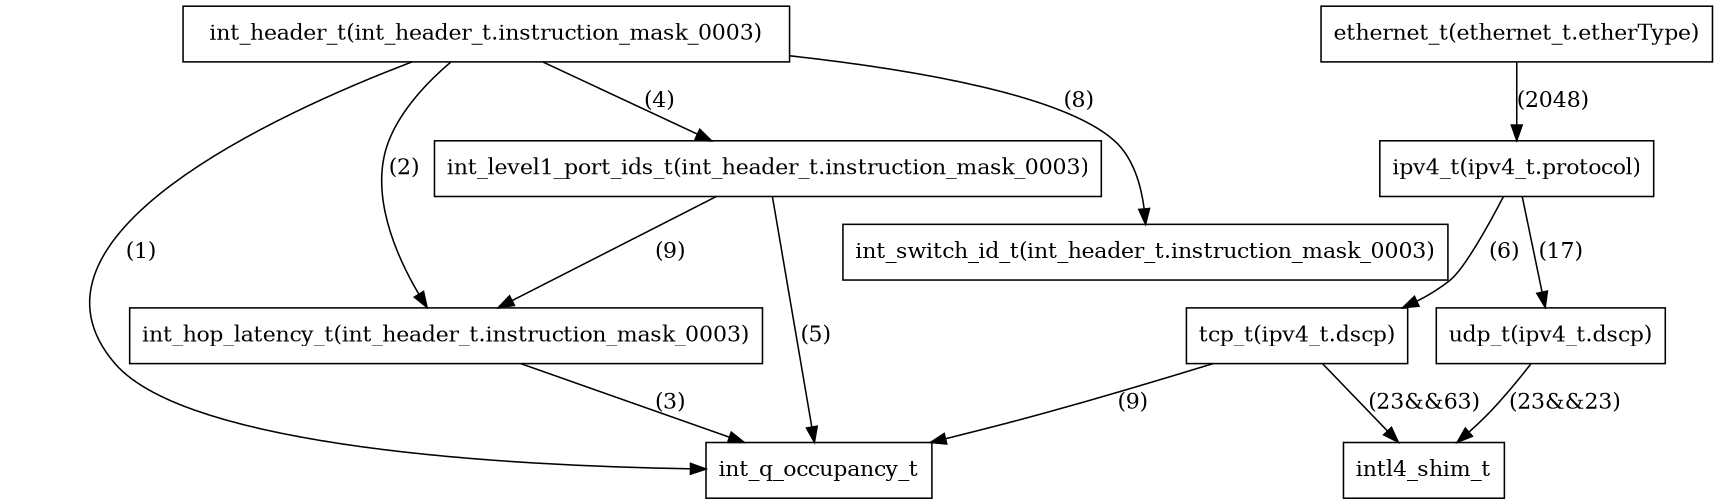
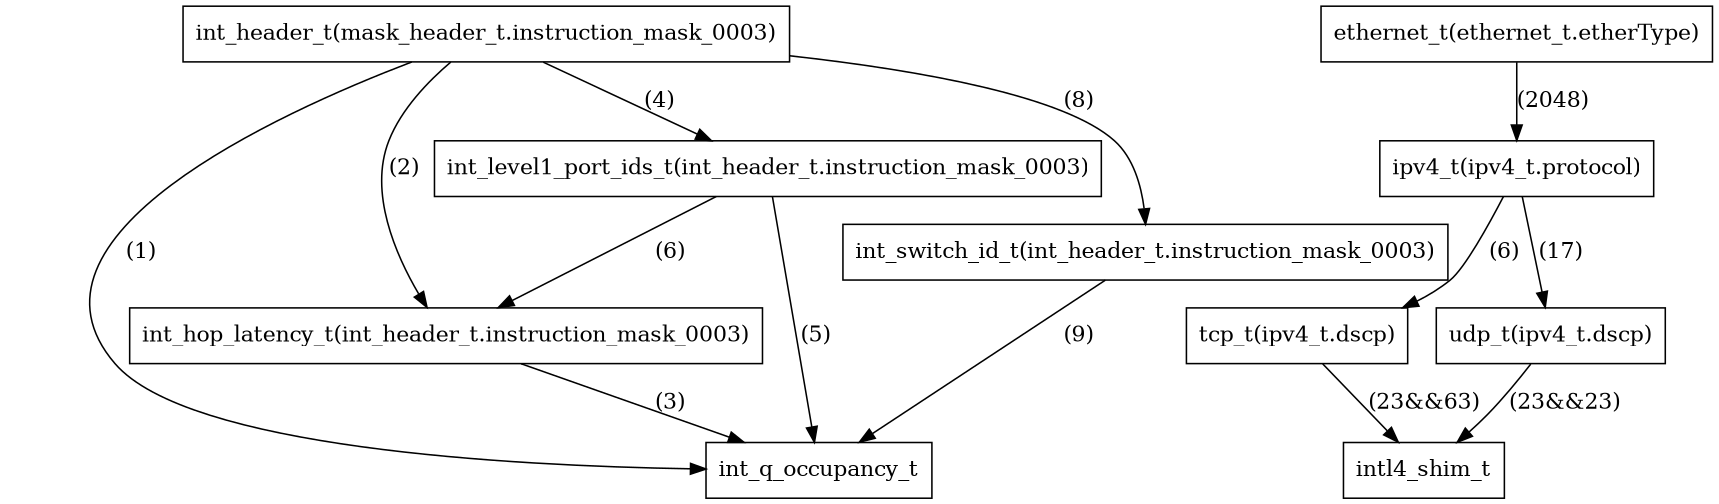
  digraph {
    node [shape=rectangle]
    edge [shape=rectangle]
-   n1 [label="int_header_t(int_header_t.instruction_mask_0003)"]
+   n1 [label="int_header_t(mask_header_t.instruction_mask_0003)"]
    n2 [label=int_q_occupancy_t]
    n3 [label="int_hop_latency_t(int_header_t.instruction_mask_0003)"]
    n4 [label="int_level1_port_ids_t(int_header_t.instruction_mask_0003)"]
    n5 [label="int_switch_id_t(int_header_t.instruction_mask_0003)"]
    n6 [label="ethernet_t(ethernet_t.etherType)"]
    n7 [label="ipv4_t(ipv4_t.protocol)"]
    n8 [label="tcp_t(ipv4_t.dscp)"]
    n9 [label="udp_t(ipv4_t.dscp)"]
    n10 [label=intl4_shim_t]
    n1 -> n2 [label="(1)"]
    n1 -> n3 [label="(2)"]
    n1 -> n4 [label="(4)"]
    n1 -> n5 [label="(8)"]
    n3 -> n2 [label="(3)"]
    n4 -> n2 [label="(5)"]
-   n4 -> n3 [label="(9)"]
-   n8 -> n2 [label="(9)"]
+   n4 -> n3 [label="(6)"]
+   n5 -> n2 [label="(9)"]
    n6 -> n7 [label="(2048)"]
    n7 -> n8 [label="(6)"]
    n7 -> n9 [label="(17)"]
    n8 -> n10 [label="(23&&63)"]
    n9 -> n10 [label="(23&&23)"]
  }
